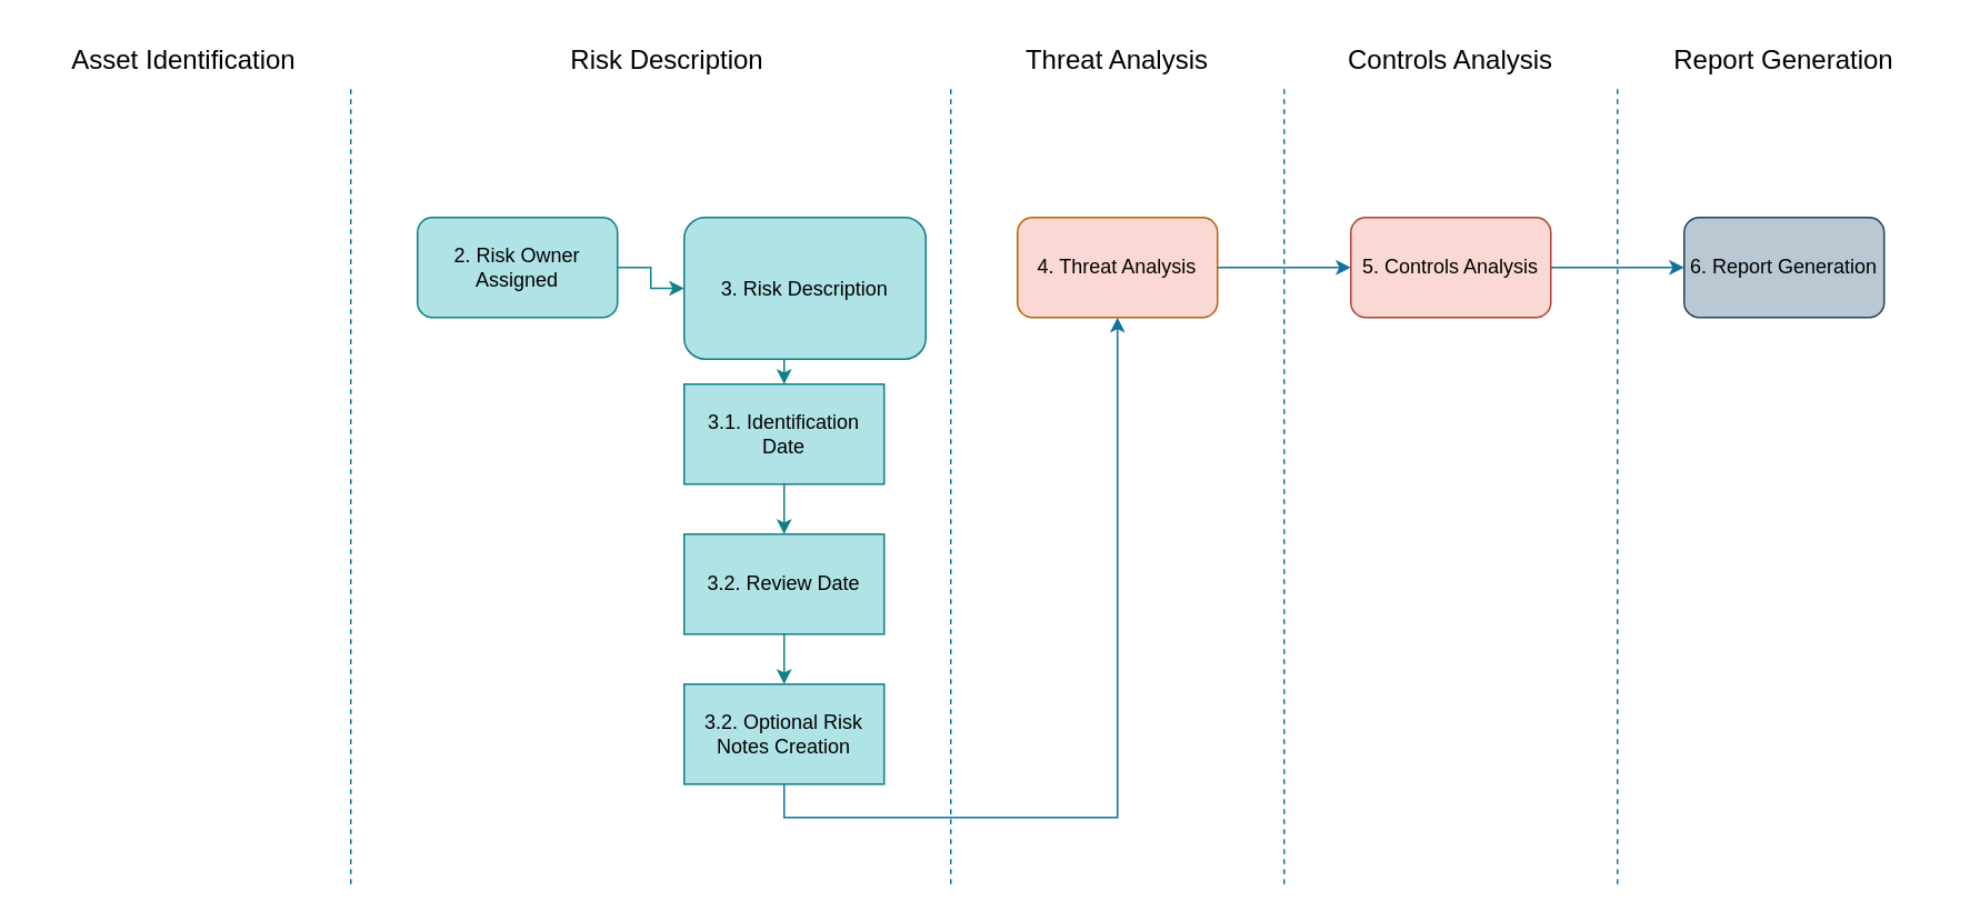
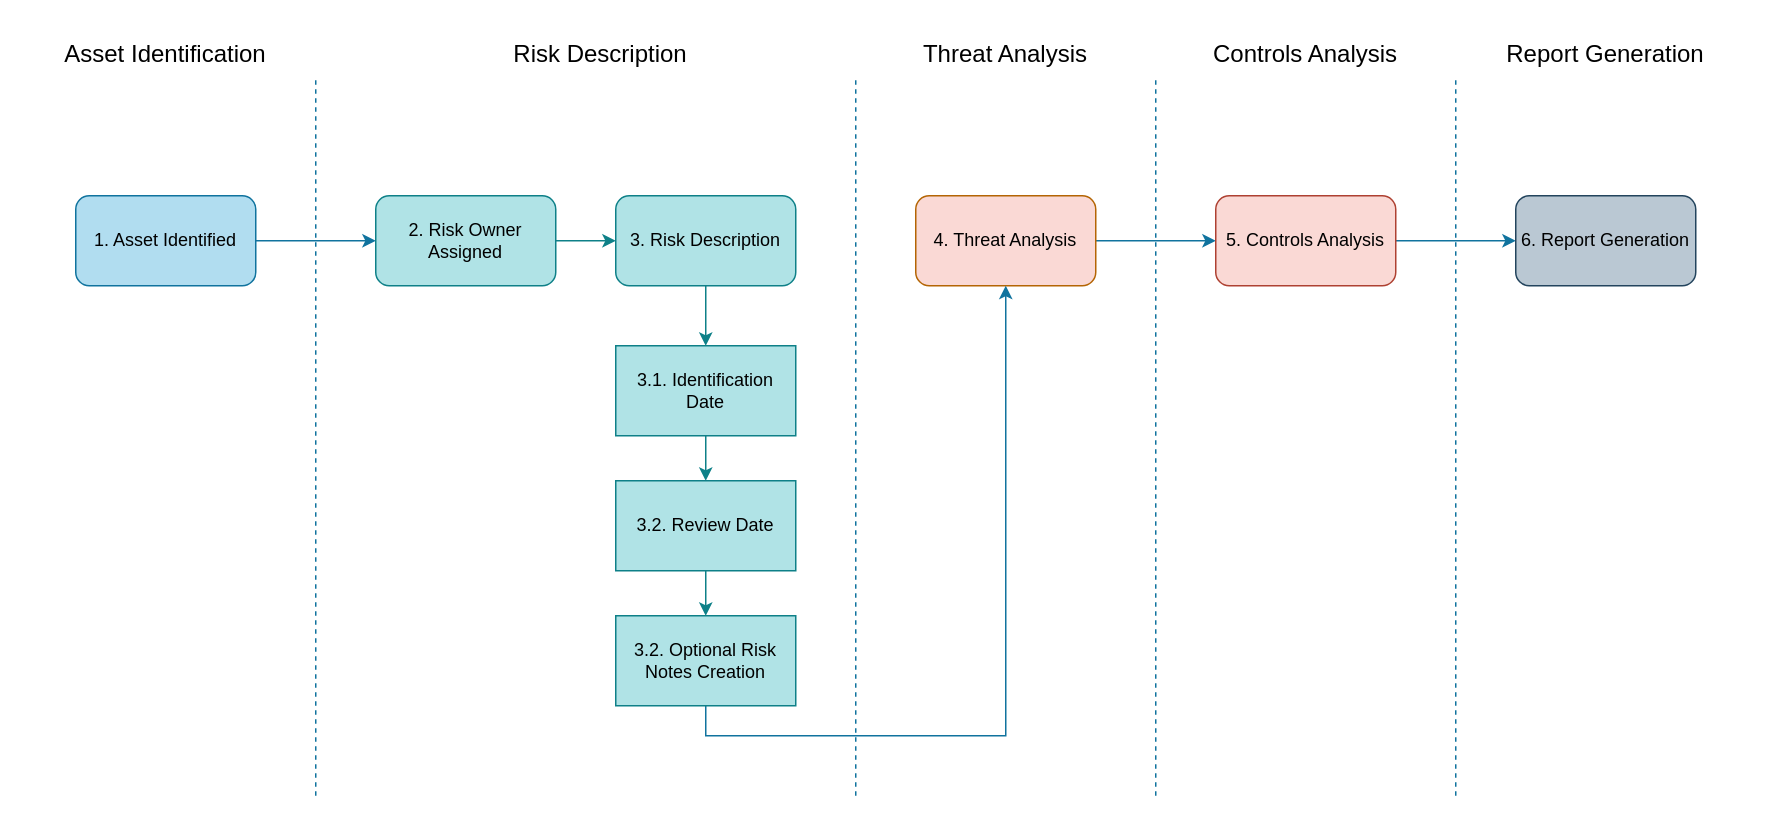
  <mxCell id="0" />
  <mxCell id="1" parent="0" />
+ <mxCell id="2" style="edgeStyle=orthogonalEdgeStyle;rounded=0;orthogonalLoop=1;jettySize=auto;html=1;exitX=1;exitY=0.5;exitDx=0;exitDy=0;entryX=0;entryY=0.5;entryDx=0;entryDy=0;fillColor=#b1ddf0;strokeColor=#10739e;" edge="1" parent="1" source="3" target="5"><mxGeometry relative="1" as="geometry" /></mxCell>
+ <mxCell id="3" value="1. Asset Identified" style="rounded=1;whiteSpace=wrap;html=1;fillColor=#b1ddf0;strokeColor=#10739e;" vertex="1" parent="1"><mxGeometry x="50" y="130" width="120" height="60" as="geometry" /></mxCell>
  <mxCell id="4" style="edgeStyle=orthogonalEdgeStyle;rounded=0;orthogonalLoop=1;jettySize=auto;html=1;exitX=1;exitY=0.5;exitDx=0;exitDy=0;entryX=0;entryY=0.5;entryDx=0;entryDy=0;fillColor=#b0e3e6;strokeColor=#0e8088;" edge="1" parent="1" source="5" target="7"><mxGeometry relative="1" as="geometry" /></mxCell>
  <mxCell id="5" value="2. Risk Owner Assigned" style="rounded=1;whiteSpace=wrap;html=1;fillColor=#b0e3e6;strokeColor=#0e8088;" vertex="1" parent="1"><mxGeometry x="250" y="130" width="120" height="60" as="geometry" /></mxCell>
  <mxCell id="6" style="edgeStyle=orthogonalEdgeStyle;rounded=0;orthogonalLoop=1;jettySize=auto;html=1;exitX=0.5;exitY=1;exitDx=0;exitDy=0;entryX=0.5;entryY=0;entryDx=0;entryDy=0;fillColor=#b0e3e6;strokeColor=#0e8088;" edge="1" parent="1" source="7" target="11"><mxGeometry relative="1" as="geometry" /></mxCell>
- <mxCell id="7" value="3. Risk Description" style="rounded=1;whiteSpace=wrap;html=1;fillColor=#b0e3e6;strokeColor=#0e8088;" vertex="1" parent="1"><mxGeometry x="410" y="130" width="145" height="85" as="geometry" /></mxCell>
+ <mxCell id="7" value="3. Risk Description" style="rounded=1;whiteSpace=wrap;html=1;fillColor=#b0e3e6;strokeColor=#0e8088;" vertex="1" parent="1"><mxGeometry x="410" y="130" width="120" height="60" as="geometry" /></mxCell>
  <mxCell id="8" style="edgeStyle=orthogonalEdgeStyle;rounded=0;orthogonalLoop=1;jettySize=auto;html=1;exitX=1;exitY=0.5;exitDx=0;exitDy=0;entryX=0;entryY=0.5;entryDx=0;entryDy=0;fillColor=#b1ddf0;strokeColor=#10739e;" edge="1" parent="1" source="9" target="17"><mxGeometry relative="1" as="geometry" /></mxCell>
  <mxCell id="9" value="4. Threat Analysis" style="rounded=1;whiteSpace=wrap;html=1;fillColor=#fad9d5;strokeColor=#b46504;" vertex="1" parent="1"><mxGeometry x="610" y="130" width="120" height="60" as="geometry" /></mxCell>
  <mxCell id="10" style="edgeStyle=orthogonalEdgeStyle;rounded=0;orthogonalLoop=1;jettySize=auto;html=1;exitX=0.5;exitY=1;exitDx=0;exitDy=0;entryX=0.5;entryY=0;entryDx=0;entryDy=0;fillColor=#b0e3e6;strokeColor=#0e8088;" edge="1" parent="1" source="11" target="13"><mxGeometry relative="1" as="geometry" /></mxCell>
  <mxCell id="11" value="3.1. Identification Date" style="rounded=0;whiteSpace=wrap;html=1;fillColor=#b0e3e6;strokeColor=#0e8088;" vertex="1" parent="1"><mxGeometry x="410" y="230" width="120" height="60" as="geometry" /></mxCell>
  <mxCell id="12" style="edgeStyle=orthogonalEdgeStyle;rounded=0;orthogonalLoop=1;jettySize=auto;html=1;exitX=0.5;exitY=1;exitDx=0;exitDy=0;fillColor=#b0e3e6;strokeColor=#0e8088;" edge="1" parent="1" source="13" target="15"><mxGeometry relative="1" as="geometry" /></mxCell>
  <mxCell id="13" value="3.2. Review Date" style="rounded=0;whiteSpace=wrap;html=1;fillColor=#b0e3e6;strokeColor=#0e8088;" vertex="1" parent="1"><mxGeometry x="410" y="320" width="120" height="60" as="geometry" /></mxCell>
  <mxCell id="14" style="edgeStyle=orthogonalEdgeStyle;rounded=0;orthogonalLoop=1;jettySize=auto;html=1;exitX=0.5;exitY=1;exitDx=0;exitDy=0;entryX=0.5;entryY=1;entryDx=0;entryDy=0;fillColor=#b1ddf0;strokeColor=#10739e;" edge="1" parent="1" source="15" target="9"><mxGeometry relative="1" as="geometry" /></mxCell>
  <mxCell id="15" value="3.2. Optional Risk Notes Creation" style="rounded=0;whiteSpace=wrap;html=1;fillColor=#b0e3e6;strokeColor=#0e8088;" vertex="1" parent="1"><mxGeometry x="410" y="410" width="120" height="60" as="geometry" /></mxCell>
  <mxCell id="16" style="edgeStyle=orthogonalEdgeStyle;rounded=0;orthogonalLoop=1;jettySize=auto;html=1;exitX=1;exitY=0.5;exitDx=0;exitDy=0;entryX=0;entryY=0.5;entryDx=0;entryDy=0;fillColor=#b1ddf0;strokeColor=#10739e;" edge="1" parent="1" source="17" target="18"><mxGeometry relative="1" as="geometry" /></mxCell>
  <mxCell id="17" value="5. Controls Analysis" style="rounded=1;whiteSpace=wrap;html=1;fillColor=#fad9d5;strokeColor=#ae4132;" vertex="1" parent="1"><mxGeometry x="810" y="130" width="120" height="60" as="geometry" /></mxCell>
  <mxCell id="18" value="6. Report Generation" style="rounded=1;whiteSpace=wrap;html=1;fillColor=#bac8d3;strokeColor=#23445d;" vertex="1" parent="1"><mxGeometry x="1010" y="130" width="120" height="60" as="geometry" /></mxCell>
  <mxCell id="19" value="" style="endArrow=none;dashed=1;html=1;rounded=0;fillColor=#b1ddf0;strokeColor=#10739e;" edge="1" parent="1"><mxGeometry width="50" height="50" relative="1" as="geometry"><mxPoint x="570" y="530" as="sourcePoint" /><mxPoint x="570" y="50" as="targetPoint" /></mxGeometry></mxCell>
  <mxCell id="20" value="" style="endArrow=none;dashed=1;html=1;rounded=0;fillColor=#b1ddf0;strokeColor=#10739e;" edge="1" parent="1"><mxGeometry width="50" height="50" relative="1" as="geometry"><mxPoint x="770" y="530" as="sourcePoint" /><mxPoint x="770" y="50" as="targetPoint" /></mxGeometry></mxCell>
  <mxCell id="21" value="" style="endArrow=none;dashed=1;html=1;rounded=0;fillColor=#b1ddf0;strokeColor=#10739e;" edge="1" parent="1"><mxGeometry width="50" height="50" relative="1" as="geometry"><mxPoint x="970" y="530" as="sourcePoint" /><mxPoint x="970" y="50" as="targetPoint" /></mxGeometry></mxCell>
  <mxCell id="22" value="" style="endArrow=none;dashed=1;html=1;rounded=0;fillColor=#b1ddf0;strokeColor=#10739e;" edge="1" parent="1"><mxGeometry width="50" height="50" relative="1" as="geometry"><mxPoint x="210" y="530" as="sourcePoint" /><mxPoint x="210" y="50" as="targetPoint" /></mxGeometry></mxCell>
  <mxCell id="23" value="&lt;font style=&quot;font-size: 16px;&quot;&gt;Asset Identification&lt;/font&gt;" style="text;html=1;align=center;verticalAlign=middle;whiteSpace=wrap;rounded=0;" vertex="1" parent="1"><mxGeometry x="20" y="20" width="180" height="30" as="geometry" /></mxCell>
  <mxCell id="24" value="&lt;font style=&quot;font-size: 16px;&quot;&gt;Risk Description&lt;/font&gt;" style="text;html=1;align=center;verticalAlign=middle;whiteSpace=wrap;rounded=0;" vertex="1" parent="1"><mxGeometry x="310" y="20" width="180" height="30" as="geometry" /></mxCell>
  <mxCell id="25" value="&lt;font style=&quot;font-size: 16px;&quot;&gt;Threat Analysis&lt;/font&gt;" style="text;html=1;align=center;verticalAlign=middle;whiteSpace=wrap;rounded=0;" vertex="1" parent="1"><mxGeometry x="580" y="20" width="180" height="30" as="geometry" /></mxCell>
  <mxCell id="26" value="&lt;font style=&quot;font-size: 16px;&quot;&gt;Controls Analysis&lt;/font&gt;" style="text;html=1;align=center;verticalAlign=middle;whiteSpace=wrap;rounded=0;" vertex="1" parent="1"><mxGeometry x="780" y="20" width="180" height="30" as="geometry" /></mxCell>
  <mxCell id="27" value="&lt;font style=&quot;font-size: 16px;&quot;&gt;Report Generation&lt;/font&gt;" style="text;html=1;align=center;verticalAlign=middle;whiteSpace=wrap;rounded=0;" vertex="1" parent="1"><mxGeometry x="980" y="20" width="180" height="30" as="geometry" /></mxCell>
